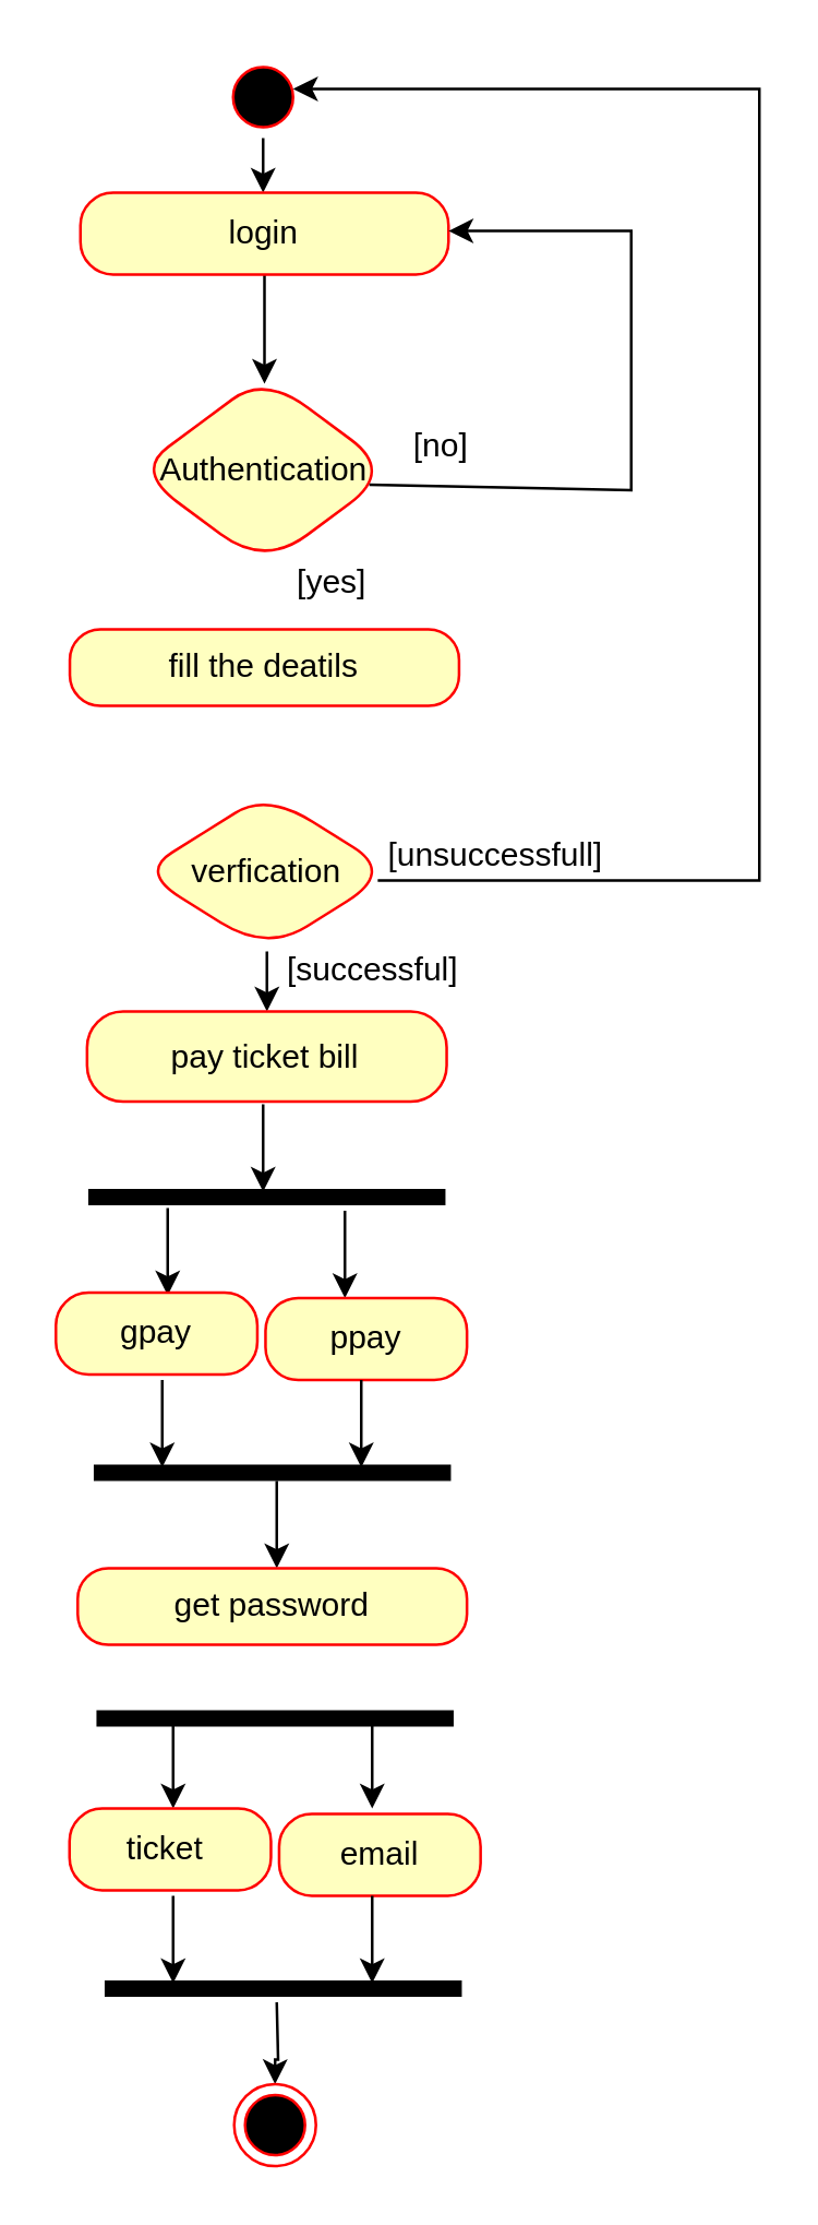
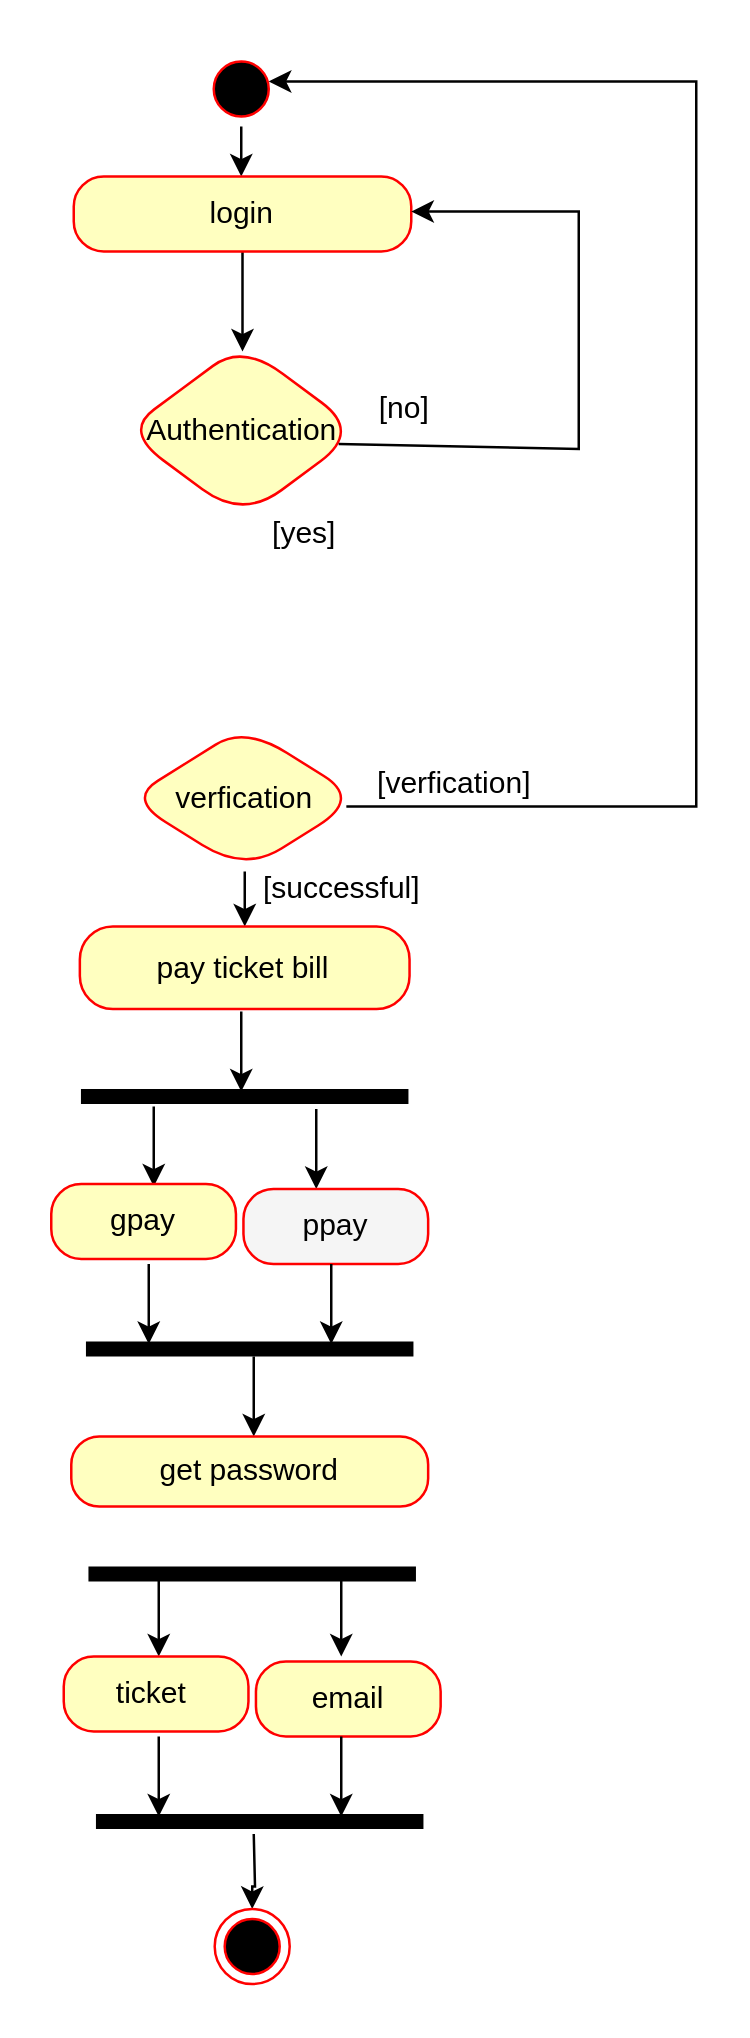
  <mxCell id="0" />
  <mxCell id="1" parent="0" />
  <mxCell id="2" value="" style="edgeStyle=orthogonalEdgeStyle;rounded=0;orthogonalLoop=1;jettySize=auto;html=1;" edge="1" parent="1" source="3"><mxGeometry relative="1" as="geometry"><mxPoint x="96" y="70" as="targetPoint" /></mxGeometry></mxCell>
  <mxCell id="3" value="" style="ellipse;html=1;shape=startState;fillColor=#000000;strokeColor=#ff0000;" vertex="1" parent="1"><mxGeometry x="81" y="20" width="30" height="30" as="geometry" /></mxCell>
  <mxCell id="4" value="" style="edgeStyle=orthogonalEdgeStyle;rounded=0;orthogonalLoop=1;jettySize=auto;html=1;" edge="1" parent="1" source="5"><mxGeometry relative="1" as="geometry"><mxPoint x="96.5" y="140" as="targetPoint" /></mxGeometry></mxCell>
  <mxCell id="5" value="login" style="rounded=1;whiteSpace=wrap;html=1;arcSize=40;fontColor=#000000;fillColor=#ffffc0;strokeColor=#ff0000;" vertex="1" parent="1"><mxGeometry x="29" y="70" width="135" height="30" as="geometry" /></mxCell>
  <mxCell id="6" value="Authentication" style="rhombus;whiteSpace=wrap;html=1;fillColor=#ffffc0;strokeColor=#ff0000;fontColor=#000000;rounded=1;arcSize=40;" vertex="1" parent="1"><mxGeometry x="49.25" y="137" width="94.5" height="70" as="geometry" /></mxCell>
- <mxCell id="7" value="fill the deatils" style="whiteSpace=wrap;html=1;fillColor=#ffffc0;strokeColor=#ff0000;fontColor=#000000;rounded=1;arcSize=40;" vertex="1" parent="1"><mxGeometry x="25.12" y="230" width="142.75" height="28" as="geometry" /></mxCell>
  <mxCell id="8" value="" style="edgeStyle=orthogonalEdgeStyle;rounded=0;orthogonalLoop=1;jettySize=auto;html=1;" edge="1" parent="1" source="9" target="10"><mxGeometry relative="1" as="geometry" /></mxCell>
  <mxCell id="9" value="verfication" style="rhombus;whiteSpace=wrap;html=1;fillColor=#ffffc0;strokeColor=#ff0000;fontColor=#000000;rounded=1;arcSize=40;" vertex="1" parent="1"><mxGeometry x="51" y="290" width="92.75" height="58" as="geometry" /></mxCell>
  <mxCell id="10" value="pay ticket bill" style="whiteSpace=wrap;html=1;fillColor=#ffffc0;strokeColor=#ff0000;fontColor=#000000;rounded=1;arcSize=40;" vertex="1" parent="1"><mxGeometry x="31.44" y="370" width="131.88" height="33" as="geometry" /></mxCell>
  <mxCell id="11" value="" style="html=1;points=[];perimeter=orthogonalPerimeter;fillColor=strokeColor;rotation=90;" vertex="1" parent="1"><mxGeometry x="94.88" y="373" width="5" height="130" as="geometry" /></mxCell>
  <mxCell id="12" value="" style="edgeStyle=orthogonalEdgeStyle;rounded=0;orthogonalLoop=1;jettySize=auto;html=1;" edge="1" parent="1"><mxGeometry relative="1" as="geometry"><mxPoint x="61" y="442" as="sourcePoint" /><mxPoint x="61" y="474" as="targetPoint" /></mxGeometry></mxCell>
  <mxCell id="13" value="" style="edgeStyle=orthogonalEdgeStyle;rounded=0;orthogonalLoop=1;jettySize=auto;html=1;" edge="1" parent="1"><mxGeometry relative="1" as="geometry"><mxPoint x="126" y="443" as="sourcePoint" /><mxPoint x="126" y="475" as="targetPoint" /></mxGeometry></mxCell>
  <mxCell id="14" value="" style="edgeStyle=orthogonalEdgeStyle;rounded=0;orthogonalLoop=1;jettySize=auto;html=1;" edge="1" parent="1"><mxGeometry relative="1" as="geometry"><mxPoint x="96" y="404" as="sourcePoint" /><mxPoint x="96" y="436" as="targetPoint" /></mxGeometry></mxCell>
  <mxCell id="15" value="&lt;div&gt;gpay&lt;/div&gt;" style="whiteSpace=wrap;html=1;fillColor=#ffffc0;strokeColor=#ff0000;fontColor=#000000;rounded=1;arcSize=40;" vertex="1" parent="1"><mxGeometry x="20" y="473" width="73.88" height="30" as="geometry" /></mxCell>
- <mxCell id="16" value="ppay" style="whiteSpace=wrap;html=1;fillColor=#ffffc0;strokeColor=#ff0000;fontColor=#000000;rounded=1;arcSize=40;" vertex="1" parent="1"><mxGeometry x="96.88" y="475" width="73.88" height="30" as="geometry" /></mxCell>
+ <mxCell id="16" value="ppay" style="whiteSpace=wrap;html=1;fillColor=#f5f5f5;strokeColor=#ff0000;fontColor=#000000;rounded=1;arcSize=40;" vertex="1" parent="1"><mxGeometry x="96.88" y="475" width="73.88" height="30" as="geometry" /></mxCell>
  <mxCell id="17" value="" style="edgeStyle=orthogonalEdgeStyle;rounded=0;orthogonalLoop=1;jettySize=auto;html=1;" edge="1" parent="1"><mxGeometry relative="1" as="geometry"><mxPoint x="132" y="505" as="sourcePoint" /><mxPoint x="132" y="537" as="targetPoint" /></mxGeometry></mxCell>
  <mxCell id="18" value="" style="edgeStyle=orthogonalEdgeStyle;rounded=0;orthogonalLoop=1;jettySize=auto;html=1;" edge="1" parent="1"><mxGeometry relative="1" as="geometry"><mxPoint x="59" y="505" as="sourcePoint" /><mxPoint x="59" y="537" as="targetPoint" /></mxGeometry></mxCell>
  <mxCell id="19" value="" style="html=1;points=[];perimeter=orthogonalPerimeter;fillColor=strokeColor;rotation=90;" vertex="1" parent="1"><mxGeometry x="96.88" y="474" width="5" height="130" as="geometry" /></mxCell>
  <mxCell id="20" value="" style="edgeStyle=orthogonalEdgeStyle;rounded=0;orthogonalLoop=1;jettySize=auto;html=1;" edge="1" parent="1"><mxGeometry relative="1" as="geometry"><mxPoint x="101" y="542" as="sourcePoint" /><mxPoint x="101" y="574" as="targetPoint" /></mxGeometry></mxCell>
  <mxCell id="21" value="get password" style="whiteSpace=wrap;html=1;fillColor=#ffffc0;strokeColor=#ff0000;fontColor=#000000;rounded=1;arcSize=40;" vertex="1" parent="1"><mxGeometry x="28.01" y="574" width="142.75" height="28" as="geometry" /></mxCell>
  <mxCell id="22" value="" style="edgeStyle=orthogonalEdgeStyle;rounded=0;orthogonalLoop=1;jettySize=auto;html=1;" edge="1" parent="1" target="31"><mxGeometry relative="1" as="geometry"><mxPoint x="101" y="733" as="sourcePoint" /><mxPoint x="101" y="755" as="targetPoint" /></mxGeometry></mxCell>
  <mxCell id="23" value="" style="html=1;points=[];perimeter=orthogonalPerimeter;fillColor=strokeColor;rotation=90;" vertex="1" parent="1"><mxGeometry x="97.88" y="564" width="5" height="130" as="geometry" /></mxCell>
  <mxCell id="24" value="" style="edgeStyle=orthogonalEdgeStyle;rounded=0;orthogonalLoop=1;jettySize=auto;html=1;" edge="1" parent="1"><mxGeometry relative="1" as="geometry"><mxPoint x="136" y="630" as="sourcePoint" /><mxPoint x="136" y="662" as="targetPoint" /></mxGeometry></mxCell>
  <mxCell id="25" value="" style="edgeStyle=orthogonalEdgeStyle;rounded=0;orthogonalLoop=1;jettySize=auto;html=1;" edge="1" parent="1"><mxGeometry relative="1" as="geometry"><mxPoint x="63" y="630" as="sourcePoint" /><mxPoint x="63" y="662" as="targetPoint" /></mxGeometry></mxCell>
  <mxCell id="26" value="ticket&amp;nbsp;" style="whiteSpace=wrap;html=1;fillColor=#ffffc0;strokeColor=#ff0000;fontColor=#000000;rounded=1;arcSize=40;" vertex="1" parent="1"><mxGeometry x="25" y="662" width="73.88" height="30" as="geometry" /></mxCell>
  <mxCell id="27" value="email" style="whiteSpace=wrap;html=1;fillColor=#ffffc0;strokeColor=#ff0000;fontColor=#000000;rounded=1;arcSize=40;" vertex="1" parent="1"><mxGeometry x="101.88" y="664" width="73.88" height="30" as="geometry" /></mxCell>
  <mxCell id="28" value="" style="edgeStyle=orthogonalEdgeStyle;rounded=0;orthogonalLoop=1;jettySize=auto;html=1;" edge="1" parent="1"><mxGeometry relative="1" as="geometry"><mxPoint x="136" y="694" as="sourcePoint" /><mxPoint x="136" y="726" as="targetPoint" /></mxGeometry></mxCell>
  <mxCell id="29" value="" style="edgeStyle=orthogonalEdgeStyle;rounded=0;orthogonalLoop=1;jettySize=auto;html=1;" edge="1" parent="1"><mxGeometry relative="1" as="geometry"><mxPoint x="63" y="694" as="sourcePoint" /><mxPoint x="63" y="726" as="targetPoint" /></mxGeometry></mxCell>
  <mxCell id="30" value="" style="html=1;points=[];perimeter=orthogonalPerimeter;fillColor=strokeColor;rotation=90;" vertex="1" parent="1"><mxGeometry x="100.88" y="663" width="5" height="130" as="geometry" /></mxCell>
  <mxCell id="31" value="" style="ellipse;html=1;shape=endState;fillColor=#000000;strokeColor=#ff0000;" vertex="1" parent="1"><mxGeometry x="85.38" y="763" width="30" height="30" as="geometry" /></mxCell>
  <mxCell id="32" value="" style="endArrow=classic;html=1;rounded=0;exitX=0.863;exitY=0.517;exitDx=0;exitDy=0;entryX=0.633;entryY=0.333;entryDx=0;entryDy=0;exitPerimeter=0;entryPerimeter=0;" edge="1" parent="1"><mxGeometry width="50" height="50" relative="1" as="geometry"><mxPoint x="138.043" y="321.986" as="sourcePoint" /><mxPoint x="106.99" y="31.99" as="targetPoint" /><Array as="points"><mxPoint x="278" y="322" /><mxPoint x="278" y="32" /></Array></mxGeometry></mxCell>
  <mxCell id="33" value="" style="endArrow=classic;html=1;rounded=0;entryX=1;entryY=0.5;entryDx=0;entryDy=0;exitX=0.907;exitY=0.571;exitDx=0;exitDy=0;exitPerimeter=0;" edge="1" parent="1" source="6"><mxGeometry width="50" height="50" relative="1" as="geometry"><mxPoint x="136" y="170" as="sourcePoint" /><mxPoint x="164" y="84" as="targetPoint" /><Array as="points"><mxPoint x="231" y="179" /><mxPoint x="231" y="84" /></Array></mxGeometry></mxCell>
  <mxCell id="34" value="[no]" style="text;html=1;align=center;verticalAlign=middle;resizable=0;points=[];autosize=1;strokeColor=none;fillColor=none;" vertex="1" parent="1"><mxGeometry x="141" y="148" width="40" height="30" as="geometry" /></mxCell>
  <mxCell id="35" value="[yes]" style="text;html=1;align=center;verticalAlign=middle;resizable=0;points=[];autosize=1;strokeColor=none;fillColor=none;" vertex="1" parent="1"><mxGeometry x="96" y="198" width="50" height="30" as="geometry" /></mxCell>
- <mxCell id="36" value="[unsuccessfull]" style="text;html=1;align=center;verticalAlign=middle;resizable=0;points=[];autosize=1;strokeColor=none;fillColor=none;" vertex="1" parent="1"><mxGeometry x="131" y="298" width="100" height="30" as="geometry" /></mxCell>
+ <mxCell id="36" value="[verfication]" style="text;html=1;align=center;verticalAlign=middle;resizable=0;points=[];autosize=1;strokeColor=none;fillColor=none;" vertex="1" parent="1"><mxGeometry x="131" y="298" width="100" height="30" as="geometry" /></mxCell>
  <mxCell id="37" value="[successful]" style="text;html=1;align=center;verticalAlign=middle;resizable=0;points=[];autosize=1;strokeColor=none;fillColor=none;" vertex="1" parent="1"><mxGeometry x="91" y="340" width="90" height="30" as="geometry" /></mxCell>
